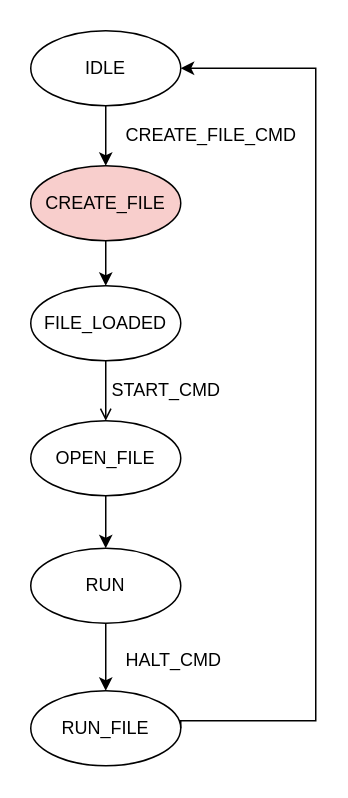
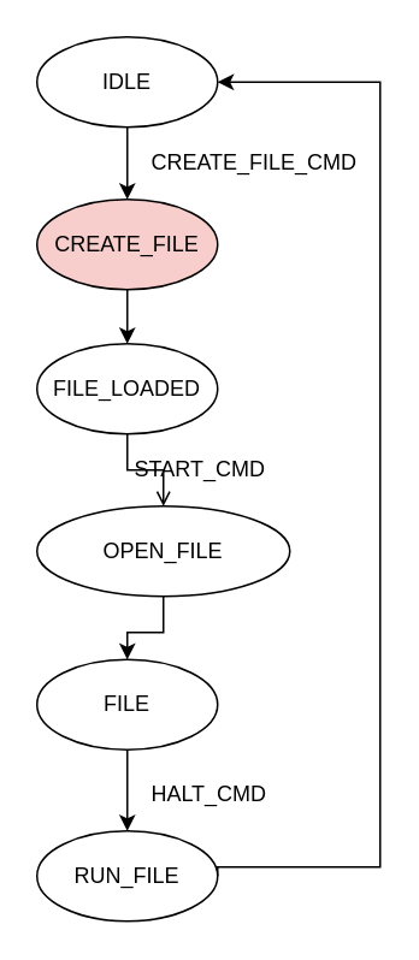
  <mxCell id="0" />
  <mxCell id="1" parent="0" />
  <mxCell id="2" value="" style="edgeStyle=orthogonalEdgeStyle;rounded=0;orthogonalLoop=1;jettySize=auto;html=1;" edge="1" parent="1" source="3" target="5"><mxGeometry relative="1" as="geometry" /></mxCell>
  <mxCell id="3" value="CREATE_FILE" style="ellipse;whiteSpace=wrap;html=1;fillColor=#f8cecc;" vertex="1" parent="1"><mxGeometry x="20" y="110" width="100" height="50" as="geometry" /></mxCell>
  <mxCell id="4" value="" style="edgeStyle=orthogonalEdgeStyle;rounded=0;orthogonalLoop=1;jettySize=auto;html=1;endArrow=open;" edge="1" parent="1" source="5" target="8"><mxGeometry relative="1" as="geometry" /></mxCell>
  <mxCell id="5" value="FILE_LOADED" style="ellipse;whiteSpace=wrap;html=1;" vertex="1" parent="1"><mxGeometry x="20" y="190" width="100" height="50" as="geometry" /></mxCell>
  <mxCell id="6" value="CREATE_FILE_CMD" style="text;html=1;align=center;verticalAlign=middle;resizable=0;points=[];autosize=1;" vertex="1" parent="1"><mxGeometry x="75" y="80" width="130" height="20" as="geometry" /></mxCell>
  <mxCell id="7" value="" style="edgeStyle=orthogonalEdgeStyle;rounded=0;orthogonalLoop=1;jettySize=auto;html=1;" edge="1" parent="1" source="8" target="11"><mxGeometry relative="1" as="geometry" /></mxCell>
- <mxCell id="8" value="OPEN_FILE" style="ellipse;whiteSpace=wrap;html=1;" vertex="1" parent="1"><mxGeometry x="20" y="280" width="100" height="50" as="geometry" /></mxCell>
+ <mxCell id="8" value="OPEN_FILE" style="ellipse;whiteSpace=wrap;html=1;" vertex="1" parent="1"><mxGeometry x="20" y="280" width="140" height="50" as="geometry" /></mxCell>
  <mxCell id="9" value="START_CMD" style="text;html=1;align=center;verticalAlign=middle;resizable=0;points=[];autosize=1;" vertex="1" parent="1"><mxGeometry x="65" y="250" width="90" height="20" as="geometry" /></mxCell>
  <mxCell id="10" value="" style="edgeStyle=orthogonalEdgeStyle;rounded=0;orthogonalLoop=1;jettySize=auto;html=1;" edge="1" parent="1" source="11" target="13"><mxGeometry relative="1" as="geometry" /></mxCell>
- <mxCell id="11" value="RUN" style="ellipse;whiteSpace=wrap;html=1;" vertex="1" parent="1"><mxGeometry x="20" y="365" width="100" height="50" as="geometry" /></mxCell>
+ <mxCell id="11" value="FILE" style="ellipse;whiteSpace=wrap;html=1;" vertex="1" parent="1"><mxGeometry x="20" y="365" width="100" height="50" as="geometry" /></mxCell>
  <mxCell id="12" style="edgeStyle=orthogonalEdgeStyle;rounded=0;orthogonalLoop=1;jettySize=auto;html=1;exitX=1;exitY=0.5;exitDx=0;exitDy=0;entryX=1;entryY=0.5;entryDx=0;entryDy=0;" edge="1" parent="1" source="13" target="16"><mxGeometry relative="1" as="geometry"><Array as="points"><mxPoint x="120" y="480" /><mxPoint x="210" y="480" /><mxPoint x="210" y="45" /></Array></mxGeometry></mxCell>
  <mxCell id="13" value="RUN_FILE" style="ellipse;whiteSpace=wrap;html=1;" vertex="1" parent="1"><mxGeometry x="20" y="460" width="100" height="50" as="geometry" /></mxCell>
  <mxCell id="14" value="HALT_CMD" style="text;html=1;align=center;verticalAlign=middle;resizable=0;points=[];autosize=1;" vertex="1" parent="1"><mxGeometry x="75" y="430" width="80" height="20" as="geometry" /></mxCell>
  <mxCell id="15" value="" style="edgeStyle=orthogonalEdgeStyle;rounded=0;orthogonalLoop=1;jettySize=auto;html=1;" edge="1" parent="1" source="16" target="3"><mxGeometry relative="1" as="geometry" /></mxCell>
  <mxCell id="16" value="IDLE" style="ellipse;whiteSpace=wrap;html=1;" vertex="1" parent="1"><mxGeometry x="20" y="20" width="100" height="50" as="geometry" /></mxCell>
